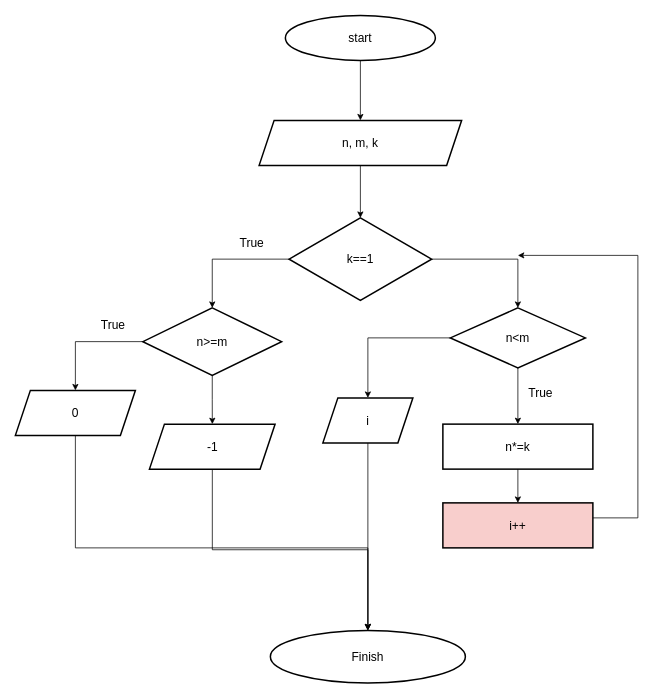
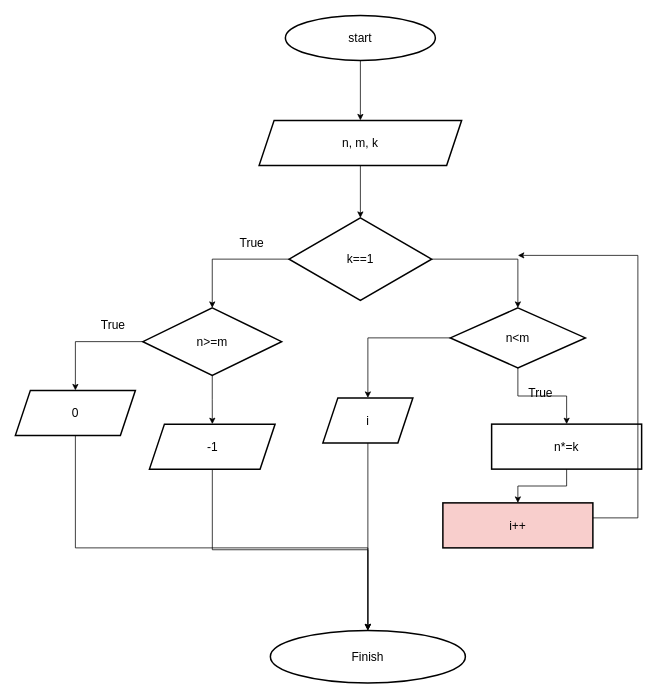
  <mxCell id="0" />
  <mxCell id="1" parent="0" />
  <mxCell id="2" value="" style="edgeStyle=orthogonalEdgeStyle;rounded=0;orthogonalLoop=1;jettySize=auto;html=1;" edge="1" parent="1" source="3" target="5"><mxGeometry relative="1" as="geometry" /></mxCell>
  <mxCell id="3" value="&lt;font style=&quot;font-size: 16px;&quot;&gt;start&lt;/font&gt;" style="strokeWidth=2;html=1;shape=mxgraph.flowchart.start_1;whiteSpace=wrap;" vertex="1" parent="1"><mxGeometry x="380" y="20" width="200" height="60" as="geometry" /></mxCell>
  <mxCell id="4" value="" style="edgeStyle=orthogonalEdgeStyle;rounded=0;orthogonalLoop=1;jettySize=auto;html=1;" edge="1" parent="1" source="5" target="8"><mxGeometry relative="1" as="geometry" /></mxCell>
  <mxCell id="5" value="&lt;font style=&quot;font-size: 16px;&quot;&gt;n, m, k&lt;/font&gt;" style="shape=parallelogram;perimeter=parallelogramPerimeter;whiteSpace=wrap;html=1;fixedSize=1;strokeWidth=2;" vertex="1" parent="1"><mxGeometry x="345" y="160" width="270" height="60" as="geometry" /></mxCell>
  <mxCell id="6" value="" style="edgeStyle=orthogonalEdgeStyle;rounded=0;orthogonalLoop=1;jettySize=auto;html=1;" edge="1" parent="1" source="8" target="11"><mxGeometry relative="1" as="geometry" /></mxCell>
  <mxCell id="7" value="" style="edgeStyle=orthogonalEdgeStyle;rounded=0;orthogonalLoop=1;jettySize=auto;html=1;" edge="1" parent="1" source="8" target="18"><mxGeometry relative="1" as="geometry" /></mxCell>
  <mxCell id="8" value="&lt;font style=&quot;font-size: 16px;&quot;&gt;k==1&lt;/font&gt;" style="rhombus;whiteSpace=wrap;html=1;strokeWidth=2;" vertex="1" parent="1"><mxGeometry x="385" y="290" width="190" height="110" as="geometry" /></mxCell>
  <mxCell id="9" value="" style="edgeStyle=orthogonalEdgeStyle;rounded=0;orthogonalLoop=1;jettySize=auto;html=1;" edge="1" parent="1" source="11" target="13"><mxGeometry relative="1" as="geometry" /></mxCell>
  <mxCell id="10" value="" style="edgeStyle=orthogonalEdgeStyle;rounded=0;orthogonalLoop=1;jettySize=auto;html=1;" edge="1" parent="1" source="11" target="15"><mxGeometry relative="1" as="geometry" /></mxCell>
  <mxCell id="11" value="&lt;font style=&quot;font-size: 16px;&quot;&gt;n&amp;gt;=m&lt;/font&gt;" style="rhombus;whiteSpace=wrap;html=1;strokeWidth=2;" vertex="1" parent="1"><mxGeometry x="190" y="410" width="185" height="90" as="geometry" /></mxCell>
  <mxCell id="12" style="edgeStyle=elbowEdgeStyle;rounded=0;orthogonalLoop=1;jettySize=auto;html=1;elbow=vertical;entryX=0.5;entryY=0;entryDx=0;entryDy=0;entryPerimeter=0;" edge="1" parent="1" source="13" target="25"><mxGeometry relative="1" as="geometry"><mxPoint x="100" y="780" as="targetPoint" /><Array as="points"><mxPoint x="310" y="730" /></Array></mxGeometry></mxCell>
  <mxCell id="13" value="&lt;font style=&quot;font-size: 16px;&quot;&gt;0&lt;/font&gt;" style="shape=parallelogram;perimeter=parallelogramPerimeter;whiteSpace=wrap;html=1;fixedSize=1;strokeWidth=2;" vertex="1" parent="1"><mxGeometry x="20" y="520" width="160" height="60" as="geometry" /></mxCell>
  <mxCell id="14" style="edgeStyle=orthogonalEdgeStyle;rounded=0;orthogonalLoop=1;jettySize=auto;html=1;" edge="1" parent="1" source="15" target="25"><mxGeometry relative="1" as="geometry" /></mxCell>
  <mxCell id="15" value="&lt;font style=&quot;font-size: 16px;&quot;&gt;-1&lt;/font&gt;" style="shape=parallelogram;perimeter=parallelogramPerimeter;whiteSpace=wrap;html=1;fixedSize=1;strokeWidth=2;" vertex="1" parent="1"><mxGeometry x="198.75" y="565" width="167.5" height="60" as="geometry" /></mxCell>
  <mxCell id="16" value="" style="edgeStyle=orthogonalEdgeStyle;rounded=0;orthogonalLoop=1;jettySize=auto;html=1;" edge="1" parent="1" source="18" target="20"><mxGeometry relative="1" as="geometry" /></mxCell>
  <mxCell id="17" value="" style="edgeStyle=orthogonalEdgeStyle;rounded=0;orthogonalLoop=1;jettySize=auto;html=1;" edge="1" parent="1" source="18" target="24"><mxGeometry relative="1" as="geometry" /></mxCell>
  <mxCell id="18" value="&lt;font style=&quot;font-size: 16px;&quot;&gt;n&amp;lt;m&lt;/font&gt;" style="rhombus;whiteSpace=wrap;html=1;strokeWidth=2;" vertex="1" parent="1"><mxGeometry x="600" y="410" width="180" height="80" as="geometry" /></mxCell>
  <mxCell id="19" value="" style="edgeStyle=orthogonalEdgeStyle;rounded=0;orthogonalLoop=1;jettySize=auto;html=1;" edge="1" parent="1" source="20" target="22"><mxGeometry relative="1" as="geometry" /></mxCell>
- <mxCell id="20" value="&lt;font style=&quot;font-size: 16px;&quot;&gt;n*=k&lt;/font&gt;" style="whiteSpace=wrap;html=1;strokeWidth=2;" vertex="1" parent="1"><mxGeometry x="590" y="565" width="200" height="60" as="geometry" /></mxCell>
+ <mxCell id="20" value="&lt;font style=&quot;font-size: 16px;&quot;&gt;n*=k&lt;/font&gt;" style="whiteSpace=wrap;html=1;strokeWidth=2;" vertex="1" parent="1"><mxGeometry x="655" y="565" width="200" height="60" as="geometry" /></mxCell>
  <mxCell id="21" style="edgeStyle=elbowEdgeStyle;rounded=0;orthogonalLoop=1;jettySize=auto;html=1;" edge="1" parent="1"><mxGeometry relative="1" as="geometry"><mxPoint x="690" y="340" as="targetPoint" /><mxPoint x="790" y="690" as="sourcePoint" /><Array as="points"><mxPoint x="850" y="480" /></Array></mxGeometry></mxCell>
  <mxCell id="22" value="&lt;font style=&quot;font-size: 16px;&quot;&gt;i++&lt;/font&gt;" style="whiteSpace=wrap;html=1;strokeWidth=2;fillColor=#f8cecc;" vertex="1" parent="1"><mxGeometry x="590" y="670" width="200" height="60" as="geometry" /></mxCell>
  <mxCell id="23" value="" style="edgeStyle=orthogonalEdgeStyle;rounded=0;orthogonalLoop=1;jettySize=auto;html=1;" edge="1" parent="1" source="24" target="25"><mxGeometry relative="1" as="geometry" /></mxCell>
  <mxCell id="24" value="&lt;font style=&quot;font-size: 16px;&quot;&gt;i&lt;/font&gt;" style="shape=parallelogram;perimeter=parallelogramPerimeter;whiteSpace=wrap;html=1;fixedSize=1;strokeWidth=2;" vertex="1" parent="1"><mxGeometry x="430" y="530" width="120" height="60" as="geometry" /></mxCell>
  <mxCell id="25" value="&lt;font style=&quot;font-size: 16px;&quot;&gt;Finish&lt;/font&gt;" style="strokeWidth=2;html=1;shape=mxgraph.flowchart.start_1;whiteSpace=wrap;" vertex="1" parent="1"><mxGeometry x="360" y="840" width="260" height="70" as="geometry" /></mxCell>
  <mxCell id="26" value="&lt;font style=&quot;font-size: 16px;&quot;&gt;True&lt;/font&gt;" style="text;html=1;align=center;verticalAlign=middle;resizable=0;points=[];autosize=1;strokeColor=none;fillColor=none;" vertex="1" parent="1"><mxGeometry x="305" y="308" width="60" height="30" as="geometry" /></mxCell>
  <mxCell id="27" value="&lt;font style=&quot;font-size: 16px;&quot;&gt;True&lt;/font&gt;&lt;div&gt;&lt;font style=&quot;font-size: 16px;&quot;&gt;&lt;br&gt;&lt;/font&gt;&lt;/div&gt;" style="text;html=1;align=center;verticalAlign=middle;resizable=0;points=[];autosize=1;strokeColor=none;fillColor=none;" vertex="1" parent="1"><mxGeometry x="120" y="418" width="60" height="50" as="geometry" /></mxCell>
  <mxCell id="28" value="&lt;font style=&quot;font-size: 16px;&quot;&gt;True&lt;/font&gt;" style="text;html=1;align=center;verticalAlign=middle;resizable=0;points=[];autosize=1;strokeColor=none;fillColor=none;rotation=0;" vertex="1" parent="1"><mxGeometry x="690" y="508" width="60" height="30" as="geometry" /></mxCell>
